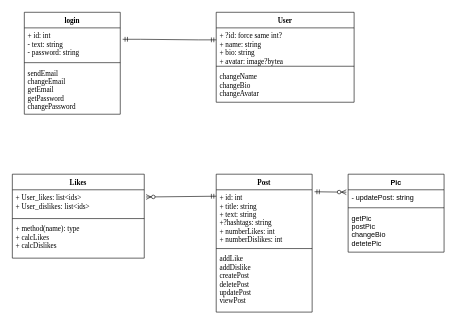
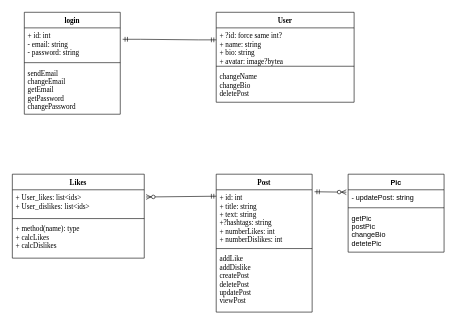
  <mxCell id="0" />
  <mxCell id="1" parent="0" />
  <mxCell id="2" value="User" style="swimlane;fontStyle=1;align=center;verticalAlign=top;childLayout=stackLayout;horizontal=1;startSize=26;horizontalStack=0;resizeParent=1;resizeParentMax=0;resizeLast=0;collapsible=1;marginBottom=0;fontFamily=Lucida Console;" parent="1" vertex="1"><mxGeometry x="360" y="20" width="230" height="150" as="geometry" /></mxCell>
  <mxCell id="3" value="+ ?id: force same int?&#10;+ name: string&#10;+ bio: string&#10;+ avatar: image?bytea " style="text;strokeColor=none;fillColor=none;align=left;verticalAlign=top;spacingLeft=4;spacingRight=4;overflow=hidden;rotatable=0;points=[[0,0.5],[1,0.5]];portConstraint=eastwest;fontFamily=Lucida Console;" parent="2" vertex="1"><mxGeometry y="26" width="230" height="60" as="geometry" /></mxCell>
  <mxCell id="4" value="" style="line;strokeWidth=1;fillColor=none;align=left;verticalAlign=middle;spacingTop=-1;spacingLeft=3;spacingRight=3;rotatable=0;labelPosition=right;points=[];portConstraint=eastwest;fontFamily=Lucida Console;" parent="2" vertex="1"><mxGeometry y="86" width="230" height="8" as="geometry" /></mxCell>
- <mxCell id="5" value="changeName&#10;changeBio&#10;changeAvatar" style="text;strokeColor=none;fillColor=none;align=left;verticalAlign=top;spacingLeft=4;spacingRight=4;overflow=hidden;rotatable=0;points=[[0,0.5],[1,0.5]];portConstraint=eastwest;fontFamily=Lucida Console;" parent="2" vertex="1"><mxGeometry y="94" width="230" height="56" as="geometry" /></mxCell>
+ <mxCell id="5" value="changeName&#10;changeBio&#10;deletePost" style="text;strokeColor=none;fillColor=none;align=left;verticalAlign=top;spacingLeft=4;spacingRight=4;overflow=hidden;rotatable=0;points=[[0,0.5],[1,0.5]];portConstraint=eastwest;fontFamily=Lucida Console;" parent="2" vertex="1"><mxGeometry y="94" width="230" height="56" as="geometry" /></mxCell>
  <mxCell id="6" value="login" style="swimlane;fontStyle=1;align=center;verticalAlign=top;childLayout=stackLayout;horizontal=1;startSize=26;horizontalStack=0;resizeParent=1;resizeParentMax=0;resizeLast=0;collapsible=1;marginBottom=0;fontFamily=Lucida Console;" parent="1" vertex="1"><mxGeometry x="40" y="20" width="160" height="170" as="geometry" /></mxCell>
- <mxCell id="7" value="+ id: int&#10;- text: string&#10;- password: string" style="text;strokeColor=none;fillColor=none;align=left;verticalAlign=top;spacingLeft=4;spacingRight=4;overflow=hidden;rotatable=0;points=[[0,0.5],[1,0.5]];portConstraint=eastwest;fontFamily=Lucida Console;" parent="6" vertex="1"><mxGeometry y="26" width="160" height="54" as="geometry" /></mxCell>
+ <mxCell id="7" value="+ id: int&#10;- email: string&#10;- password: string" style="text;strokeColor=none;fillColor=none;align=left;verticalAlign=top;spacingLeft=4;spacingRight=4;overflow=hidden;rotatable=0;points=[[0,0.5],[1,0.5]];portConstraint=eastwest;fontFamily=Lucida Console;" parent="6" vertex="1"><mxGeometry y="26" width="160" height="54" as="geometry" /></mxCell>
  <mxCell id="8" value="" style="line;strokeWidth=1;fillColor=none;align=left;verticalAlign=middle;spacingTop=-1;spacingLeft=3;spacingRight=3;rotatable=0;labelPosition=right;points=[];portConstraint=eastwest;fontFamily=Lucida Console;" parent="6" vertex="1"><mxGeometry y="80" width="160" height="8" as="geometry" /></mxCell>
  <mxCell id="9" value="sendEmail&#10;changeEmail&#10;getEmail&#10;getPassword&#10;changePassword" style="text;strokeColor=none;fillColor=none;align=left;verticalAlign=top;spacingLeft=4;spacingRight=4;overflow=hidden;rotatable=0;points=[[0,0.5],[1,0.5]];portConstraint=eastwest;fontFamily=Lucida Console;" parent="6" vertex="1"><mxGeometry y="88" width="160" height="82" as="geometry" /></mxCell>
  <mxCell id="10" value="Post&#10;" style="swimlane;fontStyle=1;align=center;verticalAlign=top;childLayout=stackLayout;horizontal=1;startSize=26;horizontalStack=0;resizeParent=1;resizeParentMax=0;resizeLast=0;collapsible=1;marginBottom=0;fontFamily=Lucida Console;" parent="1" vertex="1"><mxGeometry x="360" y="290" width="160" height="230" as="geometry" /></mxCell>
  <mxCell id="11" value="+ id: int&#10;+ title: string&#10;+ text: string&#10;+?hashtags: string&#10;+ numberLikes: int&#10;+ numberDislikes: int&#10;" style="text;strokeColor=none;fillColor=none;align=left;verticalAlign=top;spacingLeft=4;spacingRight=4;overflow=hidden;rotatable=0;points=[[0,0.5],[1,0.5]];portConstraint=eastwest;fontFamily=Lucida Console;" parent="10" vertex="1"><mxGeometry y="26" width="160" height="94" as="geometry" /></mxCell>
  <mxCell id="12" value="" style="line;strokeWidth=1;fillColor=none;align=left;verticalAlign=middle;spacingTop=-1;spacingLeft=3;spacingRight=3;rotatable=0;labelPosition=right;points=[];portConstraint=eastwest;fontFamily=Lucida Console;" parent="10" vertex="1"><mxGeometry y="120" width="160" height="8" as="geometry" /></mxCell>
  <mxCell id="13" value="addLike&#10;addDislike&#10;createPost&#10;deletePost&#10;updatePost&#10;viewPost" style="text;strokeColor=none;fillColor=none;align=left;verticalAlign=top;spacingLeft=4;spacingRight=4;overflow=hidden;rotatable=0;points=[[0,0.5],[1,0.5]];portConstraint=eastwest;fontFamily=Lucida Console;" parent="10" vertex="1"><mxGeometry y="128" width="160" height="102" as="geometry" /></mxCell>
  <mxCell id="14" value="Likes" style="swimlane;fontStyle=1;align=center;verticalAlign=top;childLayout=stackLayout;horizontal=1;startSize=26;horizontalStack=0;resizeParent=1;resizeParentMax=0;resizeLast=0;collapsible=1;marginBottom=0;fontFamily=Lucida Console;fontSize=12;" parent="1" vertex="1"><mxGeometry x="20" y="290" width="220" height="140" as="geometry" /></mxCell>
  <mxCell id="15" value="+ User_likes: list&lt;ids&gt;&#10;+ User_dislikes: list&lt;ids&gt;" style="text;strokeColor=none;fillColor=none;align=left;verticalAlign=top;spacingLeft=4;spacingRight=4;overflow=hidden;rotatable=0;points=[[0,0.5],[1,0.5]];portConstraint=eastwest;fontFamily=Lucida Console;fontSize=12;" parent="14" vertex="1"><mxGeometry y="26" width="220" height="44" as="geometry" /></mxCell>
  <mxCell id="16" value="" style="line;strokeWidth=1;fillColor=none;align=left;verticalAlign=middle;spacingTop=-1;spacingLeft=3;spacingRight=3;rotatable=0;labelPosition=right;points=[];portConstraint=eastwest;fontFamily=Lucida Console;fontSize=12;" parent="14" vertex="1"><mxGeometry y="70" width="220" height="8" as="geometry" /></mxCell>
  <mxCell id="17" value="+ method(name): type&#10;+ calcLikes&#10;+ calcDislikes" style="text;strokeColor=none;fillColor=none;align=left;verticalAlign=top;spacingLeft=4;spacingRight=4;overflow=hidden;rotatable=0;points=[[0,0.5],[1,0.5]];portConstraint=eastwest;fontFamily=Lucida Console;fontSize=12;" parent="14" vertex="1"><mxGeometry y="78" width="220" height="62" as="geometry" /></mxCell>
  <mxCell id="18" value="Pic&#10;" style="swimlane;fontStyle=1;align=center;verticalAlign=top;childLayout=stackLayout;horizontal=1;startSize=26;horizontalStack=0;resizeParent=1;resizeParentMax=0;resizeLast=0;collapsible=1;marginBottom=0;" parent="1" vertex="1"><mxGeometry x="580" y="290" width="160" height="130" as="geometry" /></mxCell>
  <mxCell id="19" value="- updatePost: string" style="text;strokeColor=none;fillColor=none;align=left;verticalAlign=top;spacingLeft=4;spacingRight=4;overflow=hidden;rotatable=0;points=[[0,0.5],[1,0.5]];portConstraint=eastwest;" parent="18" vertex="1"><mxGeometry y="26" width="160" height="26" as="geometry" /></mxCell>
  <mxCell id="20" value="" style="line;strokeWidth=1;fillColor=none;align=left;verticalAlign=middle;spacingTop=-1;spacingLeft=3;spacingRight=3;rotatable=0;labelPosition=right;points=[];portConstraint=eastwest;" parent="18" vertex="1"><mxGeometry y="52" width="160" height="8" as="geometry" /></mxCell>
  <mxCell id="21" value="getPic&#10;postPic&#10;changeBio&#10;detetePic" style="text;strokeColor=none;fillColor=none;align=left;verticalAlign=top;spacingLeft=4;spacingRight=4;overflow=hidden;rotatable=0;points=[[0,0.5],[1,0.5]];portConstraint=eastwest;" parent="18" vertex="1"><mxGeometry y="60" width="160" height="70" as="geometry" /></mxCell>
  <mxCell id="22" value="" style="edgeStyle=entityRelationEdgeStyle;fontSize=12;html=1;endArrow=ERmandOne;startArrow=ERmandOne;rounded=0;entryX=0;entryY=0.333;entryDx=0;entryDy=0;entryPerimeter=0;exitX=1.025;exitY=0.352;exitDx=0;exitDy=0;exitPerimeter=0;" parent="1" source="7" target="3" edge="1"><mxGeometry width="100" height="100" relative="1" as="geometry"><mxPoint x="230" y="270" as="sourcePoint" /><mxPoint x="330" y="170" as="targetPoint" /></mxGeometry></mxCell>
  <mxCell id="23" value="" style="fontSize=12;html=1;endArrow=ERzeroToMany;startArrow=ERmandOne;rounded=0;exitX=1.025;exitY=0.035;exitDx=0;exitDy=0;exitPerimeter=0;entryX=-0.019;entryY=0.154;entryDx=0;entryDy=0;entryPerimeter=0;" parent="1" source="11" target="19" edge="1"><mxGeometry width="100" height="100" relative="1" as="geometry"><mxPoint x="170" y="270" as="sourcePoint" /><mxPoint x="270" y="170" as="targetPoint" /></mxGeometry></mxCell>
  <mxCell id="24" value="" style="fontSize=12;html=1;endArrow=ERzeroToMany;startArrow=ERmandOne;rounded=0;exitX=0;exitY=0.114;exitDx=0;exitDy=0;exitPerimeter=0;entryX=1.014;entryY=0.273;entryDx=0;entryDy=0;entryPerimeter=0;" parent="1" source="11" target="15" edge="1"><mxGeometry width="100" height="100" relative="1" as="geometry"><mxPoint x="110" y="580" as="sourcePoint" /><mxPoint x="210" y="480" as="targetPoint" /></mxGeometry></mxCell>
